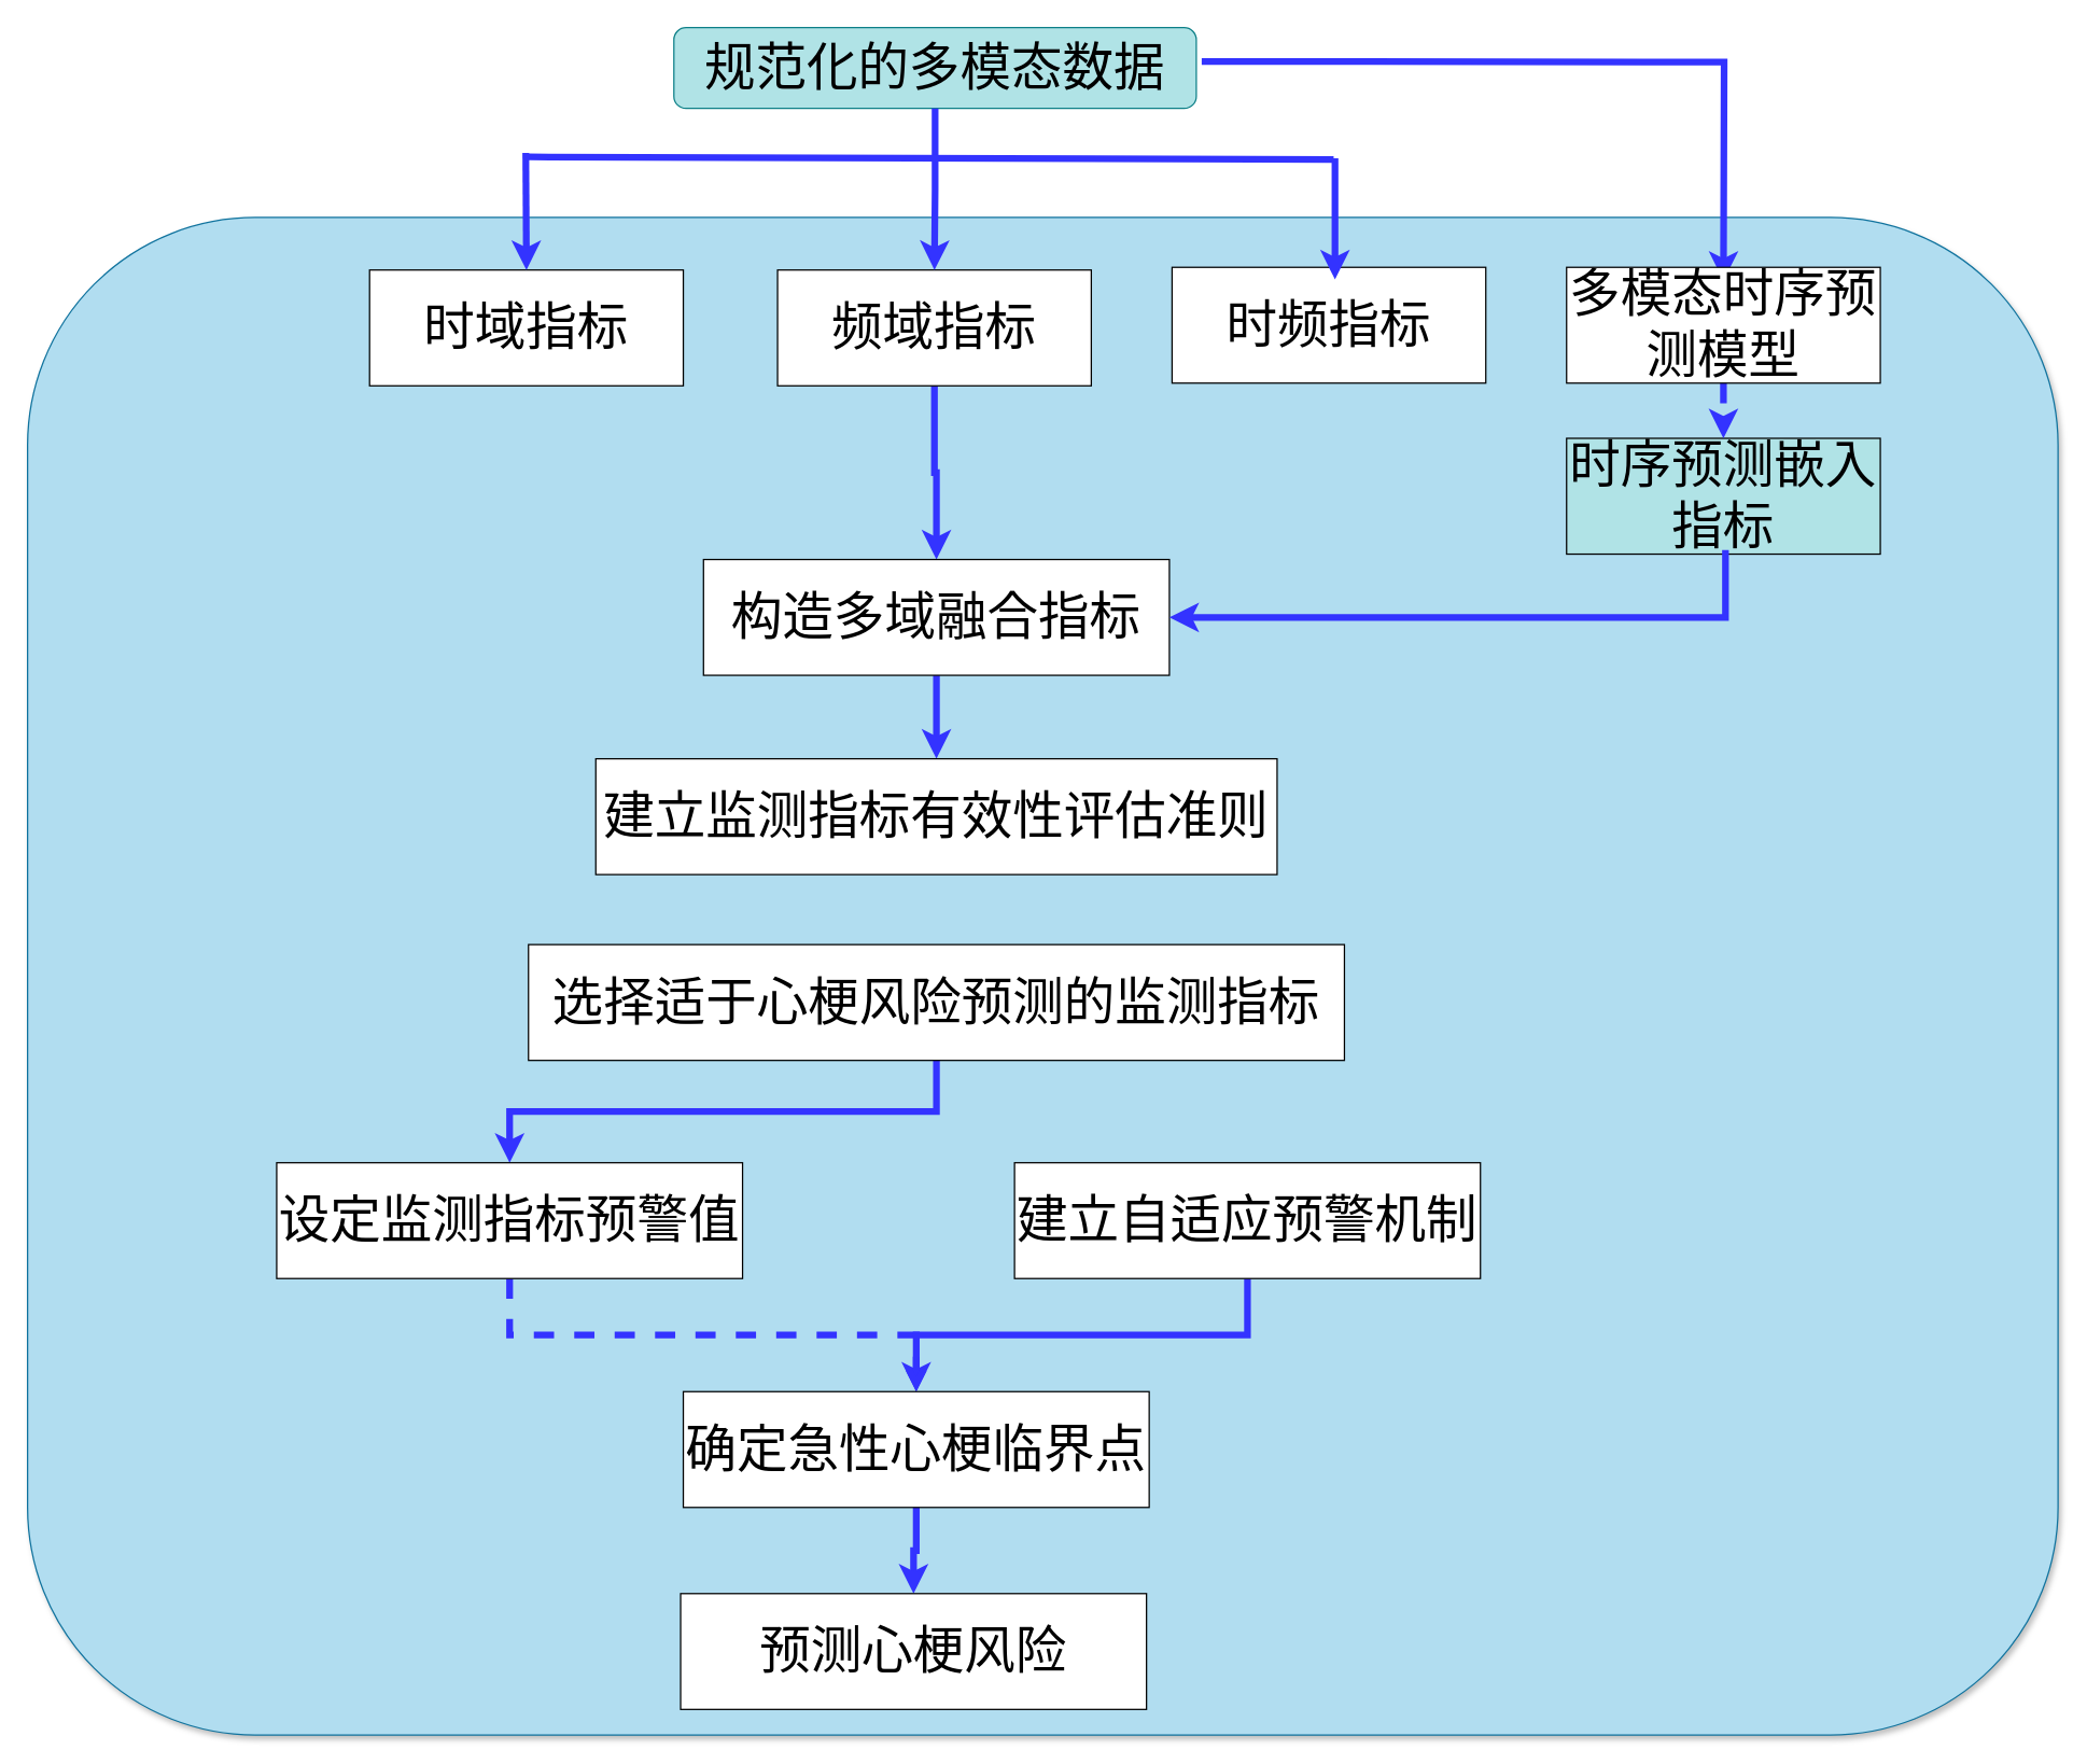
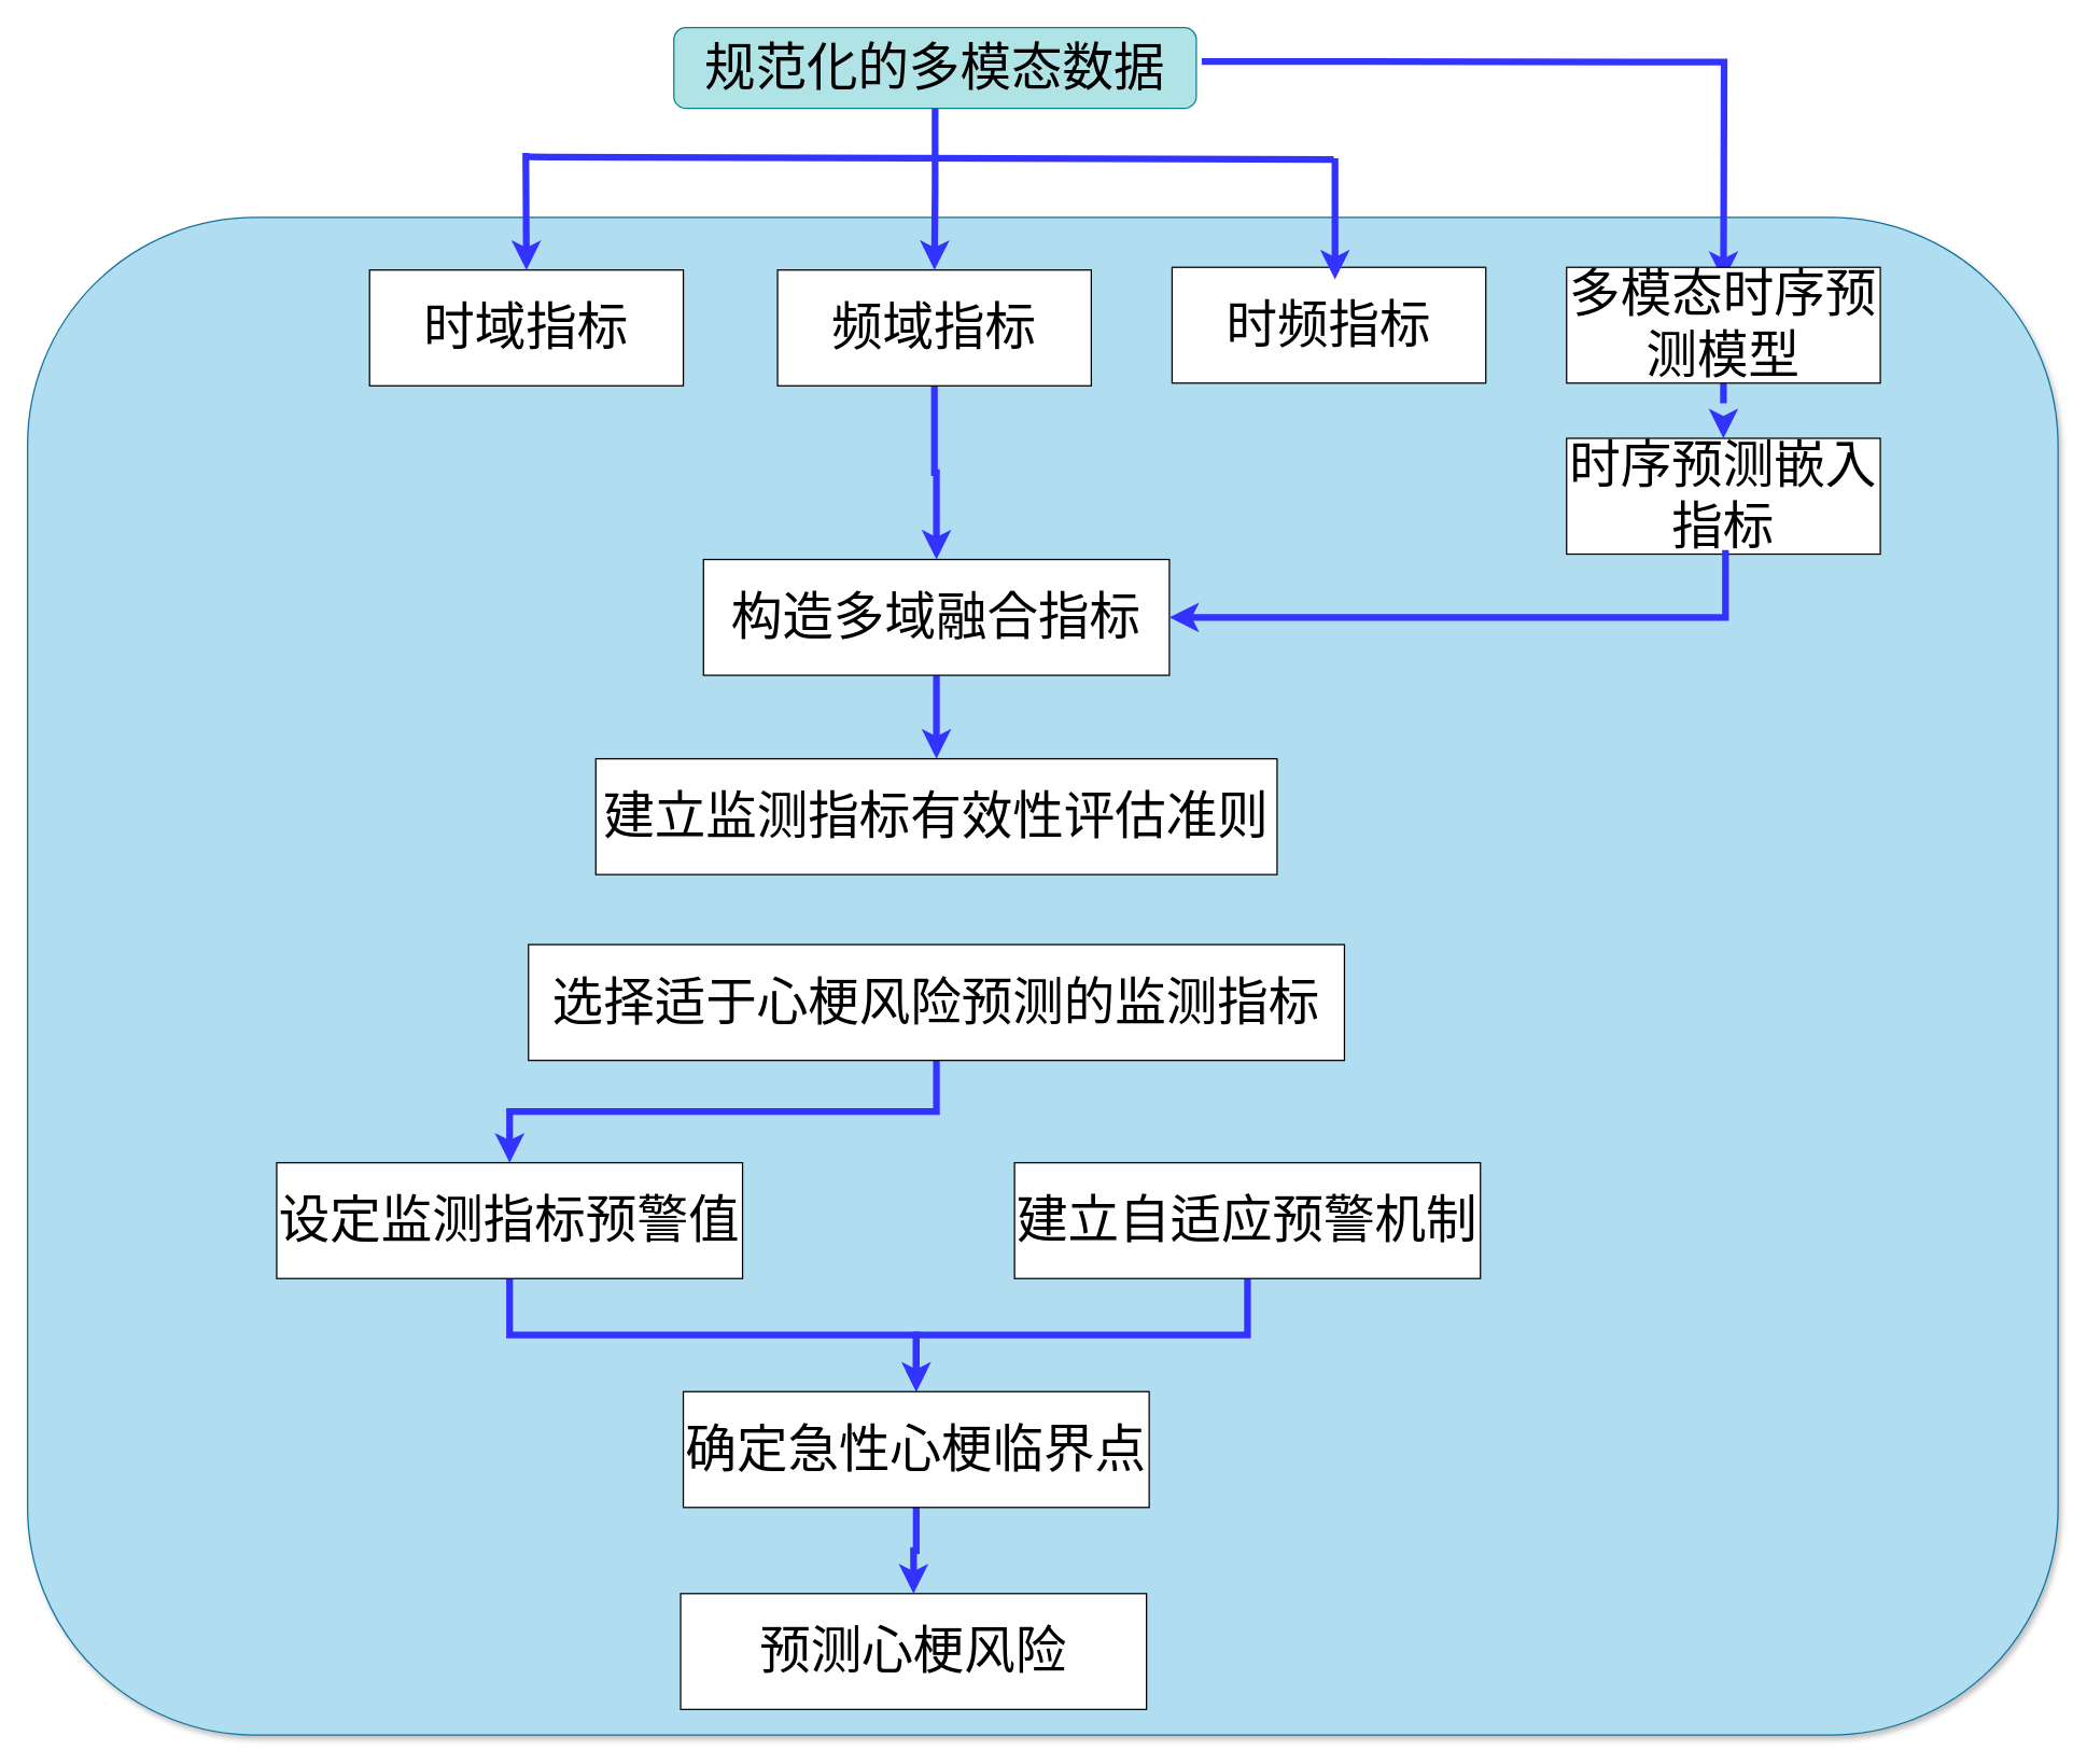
  <mxCell id="0" />
  <mxCell id="1" parent="0" />
  <mxCell id="2" value="" style="rounded=1;whiteSpace=wrap;html=1;shadow=1;fillColor=#b1ddf0;strokeColor=#10739e;align=center;glass=0;" vertex="1" parent="1"><mxGeometry x="20" y="161" width="1508" height="1127" as="geometry" /></mxCell>
  <mxCell id="3" value="&lt;span style=&quot;font-size: 38px;&quot;&gt;规范化的多模态数据&lt;/span&gt;" style="rounded=1;whiteSpace=wrap;html=1;fillColor=#b0e3e6;strokeColor=#0e8088;" vertex="1" parent="1"><mxGeometry x="500" y="20" width="388" height="60" as="geometry" /></mxCell>
  <mxCell id="4" value="&lt;font style=&quot;font-size: 38px;&quot;&gt;时域指标&lt;/font&gt;" style="rounded=0;whiteSpace=wrap;html=1;" vertex="1" parent="1"><mxGeometry x="274" y="200" width="233" height="86" as="geometry" /></mxCell>
  <mxCell id="5" style="edgeStyle=orthogonalEdgeStyle;rounded=0;orthogonalLoop=1;jettySize=auto;html=1;strokeWidth=5;strokeColor=#3333FF;" edge="1" parent="1" source="6" target="10"><mxGeometry relative="1" as="geometry" /></mxCell>
  <mxCell id="6" value="&lt;font style=&quot;font-size: 38px;&quot;&gt;频域指标&lt;/font&gt;" style="rounded=0;whiteSpace=wrap;html=1;" vertex="1" parent="1"><mxGeometry x="577" y="200" width="233" height="86" as="geometry" /></mxCell>
  <mxCell id="7" value="&lt;font style=&quot;font-size: 38px;&quot;&gt;时频指标&lt;/font&gt;" style="rounded=0;whiteSpace=wrap;html=1;" vertex="1" parent="1"><mxGeometry x="870" y="198" width="233" height="86" as="geometry" /></mxCell>
- <mxCell id="8" value="&lt;font style=&quot;font-size: 38px;&quot;&gt;时序预测嵌入指标&lt;/font&gt;" style="rounded=0;whiteSpace=wrap;html=1;fillColor=#b0e3e6;" vertex="1" parent="1"><mxGeometry x="1163" y="325" width="233" height="86" as="geometry" /></mxCell>
+ <mxCell id="8" value="&lt;font style=&quot;font-size: 38px;&quot;&gt;时序预测嵌入指标&lt;/font&gt;" style="rounded=0;whiteSpace=wrap;html=1;" vertex="1" parent="1"><mxGeometry x="1163" y="325" width="233" height="86" as="geometry" /></mxCell>
  <mxCell id="9" style="edgeStyle=orthogonalEdgeStyle;rounded=0;orthogonalLoop=1;jettySize=auto;html=1;strokeColor=#3333FF;strokeWidth=5;" edge="1" parent="1" source="10" target="11"><mxGeometry relative="1" as="geometry" /></mxCell>
  <mxCell id="10" value="&lt;font style=&quot;font-size: 38px;&quot;&gt;构造多域融合指标&lt;/font&gt;" style="rounded=0;whiteSpace=wrap;html=1;" vertex="1" parent="1"><mxGeometry x="522" y="415" width="346" height="86" as="geometry" /></mxCell>
  <mxCell id="11" value="&lt;font style=&quot;font-size: 38px;&quot;&gt;建立监测指标有效性评估准则&lt;/font&gt;" style="rounded=0;whiteSpace=wrap;html=1;" vertex="1" parent="1"><mxGeometry x="442" y="563" width="506" height="86" as="geometry" /></mxCell>
  <mxCell id="12" style="edgeStyle=orthogonalEdgeStyle;rounded=0;orthogonalLoop=1;jettySize=auto;html=1;entryX=0.5;entryY=0;entryDx=0;entryDy=0;strokeWidth=5;strokeColor=#3333FF;" edge="1" parent="1" source="13" target="15"><mxGeometry relative="1" as="geometry" /></mxCell>
  <mxCell id="13" value="&lt;font style=&quot;font-size: 38px;&quot;&gt;选择适于心梗风险预测的监测指标&lt;/font&gt;" style="rounded=0;whiteSpace=wrap;html=1;" vertex="1" parent="1"><mxGeometry x="392" y="701" width="606" height="86" as="geometry" /></mxCell>
- <mxCell id="14" style="edgeStyle=orthogonalEdgeStyle;rounded=0;orthogonalLoop=1;jettySize=auto;html=1;strokeWidth=5;strokeColor=#3333FF;dashed=1;" edge="1" parent="1" source="15" target="19"><mxGeometry relative="1" as="geometry" /></mxCell>
+ <mxCell id="14" style="edgeStyle=orthogonalEdgeStyle;rounded=0;orthogonalLoop=1;jettySize=auto;html=1;strokeWidth=5;strokeColor=#3333FF;" edge="1" parent="1" source="15" target="19"><mxGeometry relative="1" as="geometry" /></mxCell>
  <mxCell id="15" value="&lt;font style=&quot;font-size: 38px;&quot;&gt;设定监测指标预警值&lt;/font&gt;" style="rounded=0;whiteSpace=wrap;html=1;" vertex="1" parent="1"><mxGeometry x="205" y="863" width="346" height="86" as="geometry" /></mxCell>
  <mxCell id="16" style="edgeStyle=orthogonalEdgeStyle;rounded=0;orthogonalLoop=1;jettySize=auto;html=1;entryX=0.5;entryY=0;entryDx=0;entryDy=0;strokeWidth=5;strokeColor=#3333FF;endArrow=open;" edge="1" parent="1" source="17" target="19"><mxGeometry relative="1" as="geometry" /></mxCell>
  <mxCell id="17" value="&lt;font style=&quot;font-size: 38px;&quot;&gt;建立自适应预警机制&lt;/font&gt;" style="rounded=0;whiteSpace=wrap;html=1;" vertex="1" parent="1"><mxGeometry x="753" y="863" width="346" height="86" as="geometry" /></mxCell>
  <mxCell id="18" style="edgeStyle=orthogonalEdgeStyle;rounded=0;orthogonalLoop=1;jettySize=auto;html=1;entryX=0.5;entryY=0;entryDx=0;entryDy=0;strokeWidth=5;strokeColor=#3333FF;" edge="1" parent="1" source="19" target="28"><mxGeometry relative="1" as="geometry" /></mxCell>
  <mxCell id="19" value="&lt;font style=&quot;font-size: 38px;&quot;&gt;确定急性心梗临界点&lt;/font&gt;" style="rounded=0;whiteSpace=wrap;html=1;" vertex="1" parent="1"><mxGeometry x="507" y="1033" width="346" height="86" as="geometry" /></mxCell>
  <mxCell id="20" style="edgeStyle=orthogonalEdgeStyle;rounded=0;orthogonalLoop=1;jettySize=auto;html=1;entryX=0.5;entryY=0;entryDx=0;entryDy=0;strokeWidth=5;strokeColor=#3333FF;exitX=0.5;exitY=1;exitDx=0;exitDy=0;" edge="1" parent="1" source="3" target="6"><mxGeometry relative="1" as="geometry"><mxPoint x="697" y="106" as="sourcePoint" /><mxPoint x="698" y="248" as="targetPoint" /></mxGeometry></mxCell>
  <mxCell id="21" value="" style="endArrow=none;html=1;rounded=0;strokeWidth=5;strokeColor=#3333FF;" edge="1" parent="1"><mxGeometry width="50" height="50" relative="1" as="geometry"><mxPoint x="392" y="116" as="sourcePoint" /><mxPoint x="990" y="118" as="targetPoint" /></mxGeometry></mxCell>
  <mxCell id="22" style="edgeStyle=orthogonalEdgeStyle;rounded=0;orthogonalLoop=1;jettySize=auto;html=1;strokeWidth=5;strokeColor=#3333FF;entryX=0.5;entryY=0;entryDx=0;entryDy=0;" edge="1" parent="1" target="4"><mxGeometry relative="1" as="geometry"><mxPoint x="390" y="113" as="sourcePoint" /><mxPoint x="399" y="192" as="targetPoint" /></mxGeometry></mxCell>
  <mxCell id="23" style="edgeStyle=orthogonalEdgeStyle;rounded=0;orthogonalLoop=1;jettySize=auto;html=1;strokeWidth=5;strokeColor=#3333FF;entryX=0.5;entryY=0;entryDx=0;entryDy=0;" edge="1" parent="1"><mxGeometry relative="1" as="geometry"><mxPoint x="991" y="117" as="sourcePoint" /><mxPoint x="991" y="207" as="targetPoint" /></mxGeometry></mxCell>
  <mxCell id="24" style="edgeStyle=orthogonalEdgeStyle;rounded=0;orthogonalLoop=1;jettySize=auto;html=1;strokeColor=#3333FF;strokeWidth=5;entryX=0.5;entryY=0;entryDx=0;entryDy=0;" edge="1" parent="1"><mxGeometry relative="1" as="geometry"><mxPoint x="892" y="45.09" as="sourcePoint" /><mxPoint x="1279.5" y="208" as="targetPoint" /></mxGeometry></mxCell>
  <mxCell id="25" style="edgeStyle=orthogonalEdgeStyle;rounded=0;orthogonalLoop=1;jettySize=auto;html=1;entryX=0.5;entryY=0;entryDx=0;entryDy=0;strokeColor=#3333FF;strokeWidth=5;dashed=1;" edge="1" parent="1" source="26" target="8"><mxGeometry relative="1" as="geometry" /></mxCell>
  <mxCell id="26" value="&lt;span style=&quot;font-size: 38px;&quot;&gt;多模态时序预测模型&lt;/span&gt;" style="rounded=0;whiteSpace=wrap;html=1;" vertex="1" parent="1"><mxGeometry x="1163" y="198" width="233" height="86" as="geometry" /></mxCell>
  <mxCell id="27" style="edgeStyle=orthogonalEdgeStyle;rounded=0;orthogonalLoop=1;jettySize=auto;html=1;entryX=1;entryY=0.5;entryDx=0;entryDy=0;strokeWidth=5;strokeColor=#3333FF;exitX=0.5;exitY=1;exitDx=0;exitDy=0;" edge="1" parent="1" target="10"><mxGeometry relative="1" as="geometry"><mxPoint x="1281" y="408" as="sourcePoint" /><mxPoint x="1281" y="542" as="targetPoint" /><Array as="points"><mxPoint x="1281" y="458" /></Array></mxGeometry></mxCell>
  <mxCell id="28" value="&lt;font style=&quot;font-size: 38px;&quot;&gt;预测心梗风险&lt;/font&gt;" style="rounded=0;whiteSpace=wrap;html=1;" vertex="1" parent="1"><mxGeometry x="505" y="1183" width="346" height="86" as="geometry" /></mxCell>
